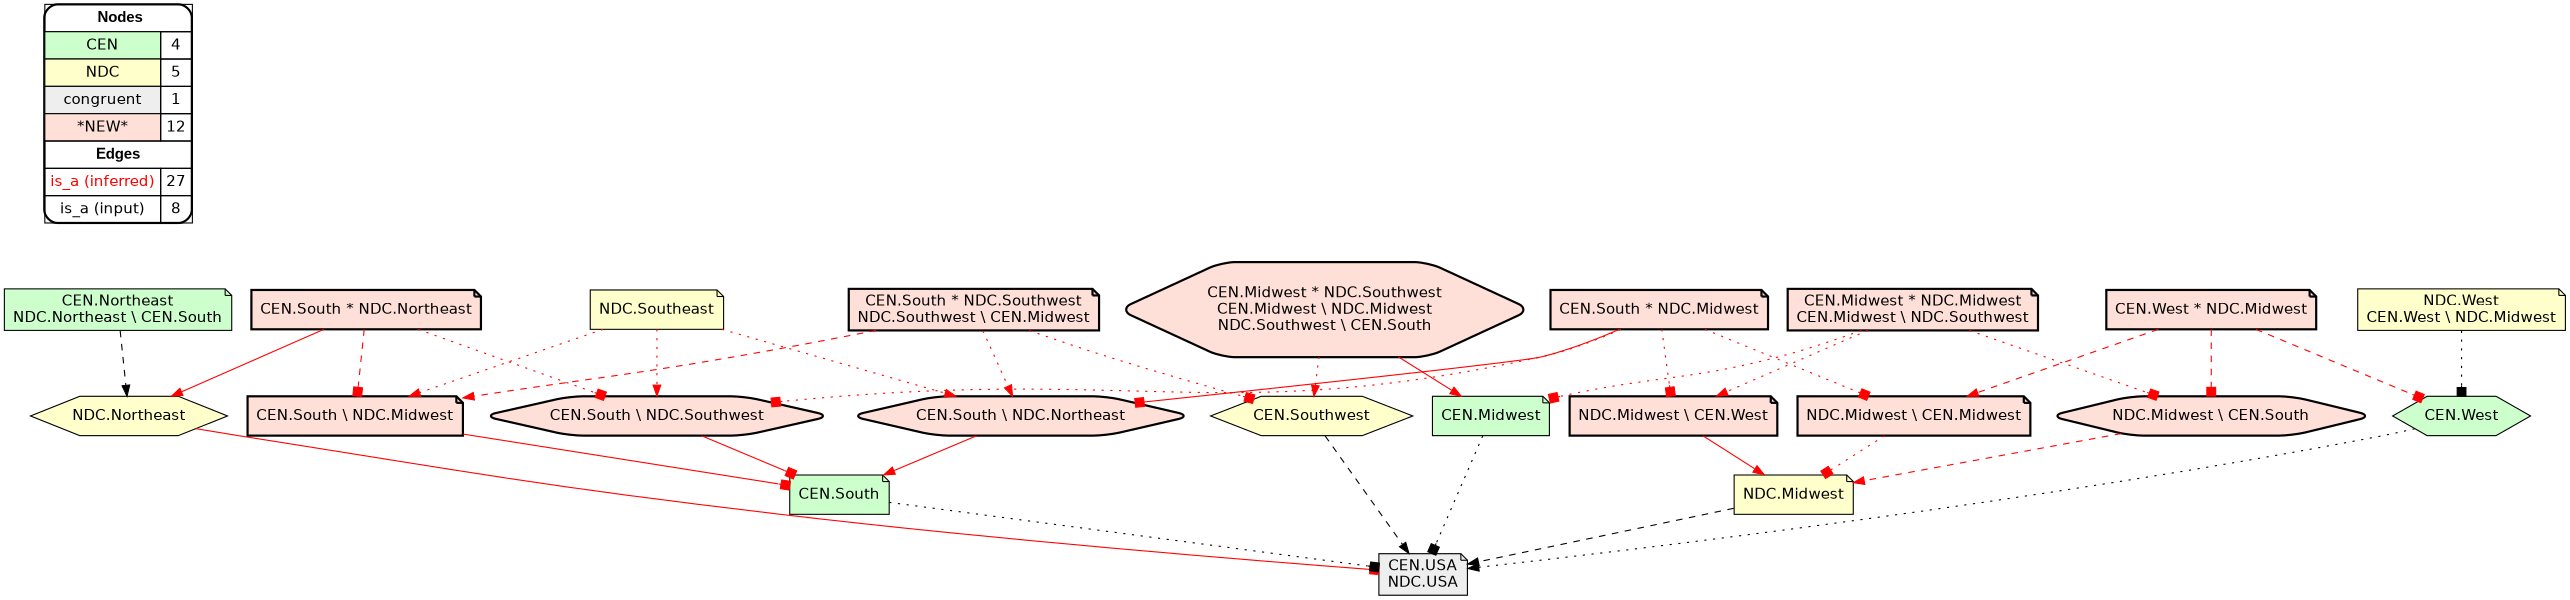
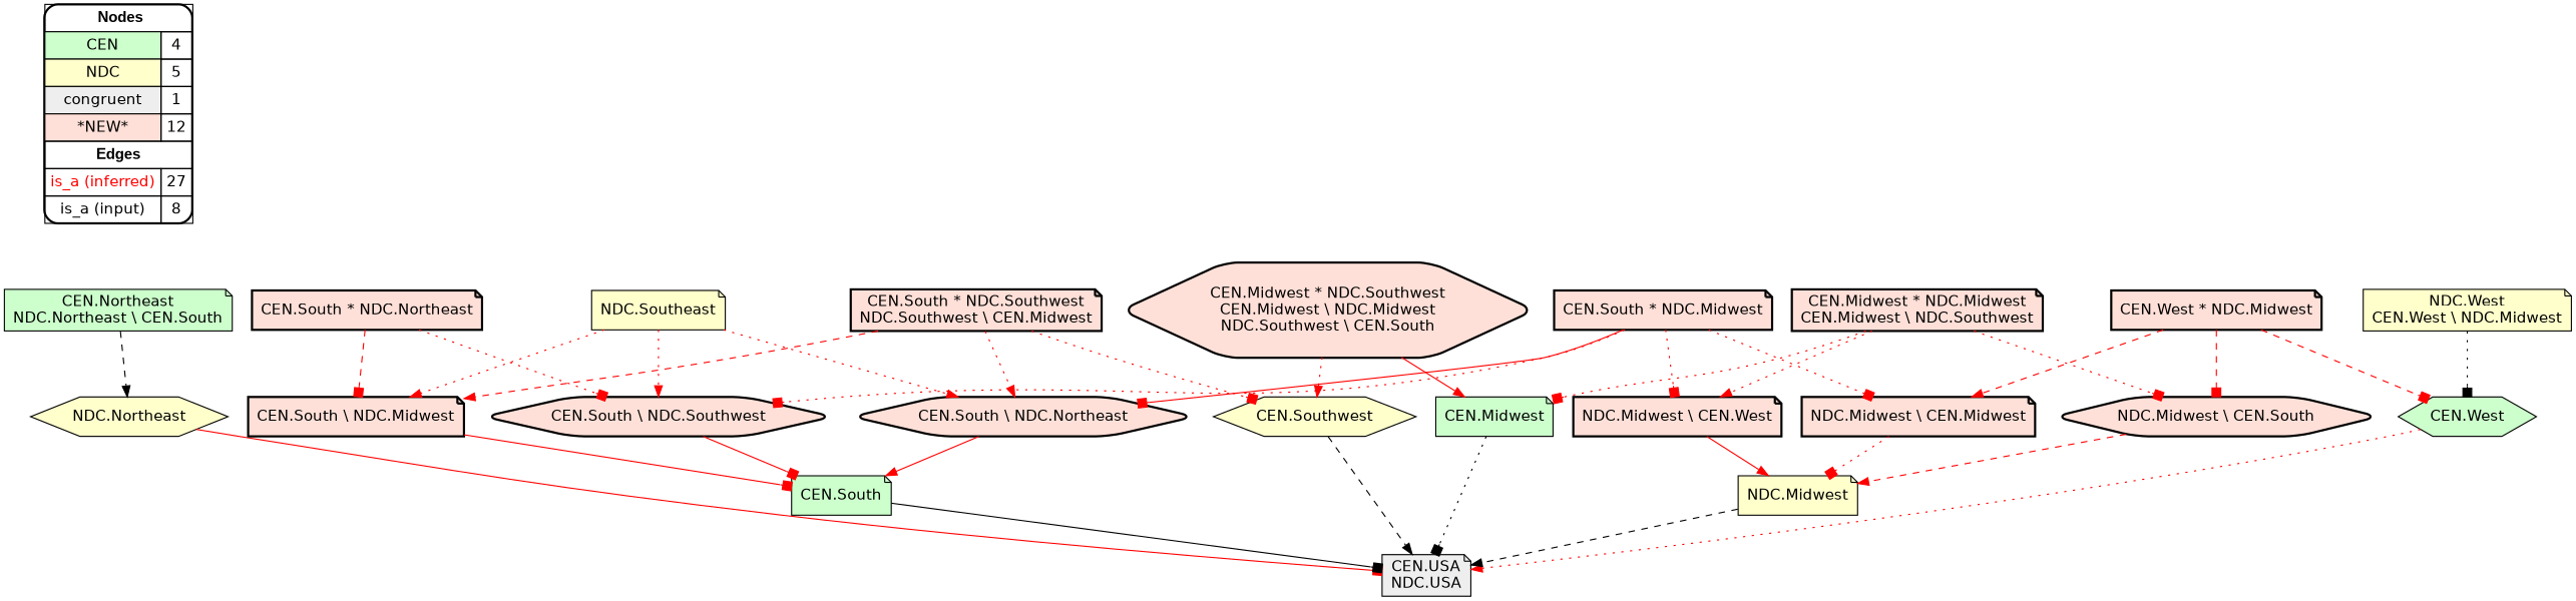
  digraph {
    rankdir=TB
    node [fillcolor="#FFE0D8" fontname=helvetica shape=note style="filled,rounded,bold"]
    edge [arrowhead=box color="#FF0000" constraint=true penwidth=1 style=dotted]
    n1 [fillcolor=white label=<   <TABLE BORDER="0" CELLBORDER="1" CELLSPACING="0" CELLPADDING="4">  <TR> <TD COLSPAN="2"><font face="Arial Black"> Nodes</font></TD> </TR>  <TR>   <TD bgcolor="#CCFFCC" fontname="helvetica">CEN</TD>   <TD>4</TD>   </TR>  <TR>   <TD bgcolor="#FFFFCC" fontname="helvetica">NDC</TD>   <TD>5</TD>   </TR>  <TR>   <TD bgcolor="#EEEEEE" fontname="helvetica">congruent</TD>   <TD>1</TD>   </TR>  <TR>   <TD bgcolor="#FFE0D8" fontname="helvetica">*NEW*</TD>   <TD>12</TD>   </TR>  <TR> <TD COLSPAN="2"><font face = "Arial Black"> Edges </font></TD> </TR>  <TR>   <TD><font color ="#FF0000">is_a (inferred)</font></TD><TD>27</TD> </TR> <TR>   <TD><font color ="#000000">is_a (input)</font></TD><TD>8</TD> </TR> </TABLE>   > margin=0 shape=box]
    "CEN.West" [fillcolor="#CCFFCC" shape=hexagon style=filled]
    "CEN.USA\nNDC.USA" [fillcolor="#EEEEEE" style="filled,rounded"]
    "CEN.Northeast\nNDC.Northeast \\ CEN.South" [fillcolor="#CCFFCC" style=filled]
    "NDC.Northeast" [fillcolor="#FFFFCC" shape=hexagon style=filled]
    "CEN.Midwest" [fillcolor="#CCFFCC" style=filled]
    "CEN.South" [fillcolor="#CCFFCC" style=filled]
    "NDC.West\nCEN.West \\ NDC.Midwest" [fillcolor="#FFFFCC" style=filled]
    "NDC.Midwest" [fillcolor="#FFFFCC" style=filled]
    n10 [fillcolor="#FFFFCC" label="CEN.Southwest" shape=hexagon style=filled]
    "NDC.Southeast" [fillcolor="#FFFFCC" style=filled]
    "CEN.South \\ NDC.Southwest" [shape=hexagon]
    "CEN.South \\ NDC.Northeast" [shape=hexagon]
    "CEN.South \\ NDC.Midwest"
    "CEN.Midwest * NDC.Midwest\nCEN.Midwest \\ NDC.Southwest"
    "NDC.Midwest \\ CEN.West"
    "NDC.Midwest \\ CEN.South" [shape=hexagon]
    "CEN.Midwest * NDC.Southwest\nCEN.Midwest \\ NDC.Midwest\nNDC.Southwest \\ CEN.South" [shape=hexagon]
    "CEN.South * NDC.Southwest\nNDC.Southwest \\ CEN.Midwest"
    "CEN.South * NDC.Midwest"
    "NDC.Midwest \\ CEN.Midwest"
    "CEN.West * NDC.Midwest"
    "CEN.South * NDC.Northeast"
    subgraph sub_1 {
      rank=source
      n1
    }
-   "CEN.West" -> "CEN.USA\nNDC.USA" [arrowhead=normal color="#000000"]
+   "CEN.West" -> "CEN.USA\nNDC.USA" [arrowhead=normal]
    "CEN.Northeast\nNDC.Northeast \\ CEN.South" -> "NDC.Northeast" [arrowhead=normal color="#000000" style=dashed]
    "NDC.Northeast" -> "CEN.USA\nNDC.USA" [style=solid]
    "CEN.Midwest" -> "CEN.USA\nNDC.USA" [color="#000000"]
-   "CEN.South" -> "CEN.USA\nNDC.USA" [color="#000000"]
+   "CEN.South" -> "CEN.USA\nNDC.USA" [color="#000000" style=solid]
    "NDC.West\nCEN.West \\ NDC.Midwest" -> "CEN.West" [color="#000000"]
    "NDC.Midwest" -> "CEN.USA\nNDC.USA" [arrowhead=normal color="#000000" style=dashed]
    n10 -> "CEN.USA\nNDC.USA" [arrowhead=normal color="#000000" style=dashed]
    "NDC.Southeast" -> "CEN.South \\ NDC.Southwest" [arrowhead=normal]
    "NDC.Southeast" -> "CEN.South \\ NDC.Northeast" [arrowhead=normal]
    "NDC.Southeast" -> "CEN.South \\ NDC.Midwest" [arrowhead=normal]
    "CEN.South \\ NDC.Southwest" -> "CEN.South" [style=solid]
    "CEN.South \\ NDC.Northeast" -> "CEN.South" [arrowhead=normal style=solid]
    "CEN.South \\ NDC.Midwest" -> "CEN.South" [style=solid]
    "CEN.Midwest * NDC.Midwest\nCEN.Midwest \\ NDC.Southwest" -> "CEN.Midwest"
    "CEN.Midwest * NDC.Midwest\nCEN.Midwest \\ NDC.Southwest" -> "NDC.Midwest \\ CEN.West" [arrowhead=normal]
    "CEN.Midwest * NDC.Midwest\nCEN.Midwest \\ NDC.Southwest" -> "NDC.Midwest \\ CEN.South"
    "NDC.Midwest \\ CEN.West" -> "NDC.Midwest" [arrowhead=normal style=solid]
    "NDC.Midwest \\ CEN.South" -> "NDC.Midwest" [arrowhead=normal style=dashed]
    "CEN.Midwest * NDC.Southwest\nCEN.Midwest \\ NDC.Midwest\nNDC.Southwest \\ CEN.South" -> "CEN.Midwest" [arrowhead=normal style=solid]
    "CEN.Midwest * NDC.Southwest\nCEN.Midwest \\ NDC.Midwest\nNDC.Southwest \\ CEN.South" -> n10 [arrowhead=normal]
    "CEN.South * NDC.Southwest\nNDC.Southwest \\ CEN.Midwest" -> n10
    "CEN.South * NDC.Southwest\nNDC.Southwest \\ CEN.Midwest" -> "CEN.South \\ NDC.Northeast" [arrowhead=normal]
    "CEN.South * NDC.Southwest\nNDC.Southwest \\ CEN.Midwest" -> "CEN.South \\ NDC.Midwest" [arrowhead=normal style=dashed]
    "CEN.South * NDC.Midwest" -> "CEN.South \\ NDC.Southwest"
    "CEN.South * NDC.Midwest" -> "CEN.South \\ NDC.Northeast" [style=solid]
    "CEN.South * NDC.Midwest" -> "NDC.Midwest \\ CEN.West"
    "CEN.South * NDC.Midwest" -> "NDC.Midwest \\ CEN.Midwest"
    "NDC.Midwest \\ CEN.Midwest" -> "NDC.Midwest"
    "CEN.West * NDC.Midwest" -> "CEN.West" [style=dashed]
    "CEN.West * NDC.Midwest" -> "NDC.Midwest \\ CEN.South" [style=dashed]
    "CEN.West * NDC.Midwest" -> "NDC.Midwest \\ CEN.Midwest" [arrowhead=normal style=dashed]
-   "CEN.South * NDC.Northeast" -> "NDC.Northeast" [arrowhead=normal style=solid]
    "CEN.South * NDC.Northeast" -> "CEN.South \\ NDC.Southwest"
    "CEN.South * NDC.Northeast" -> "CEN.South \\ NDC.Midwest" [style=dashed]
  }
